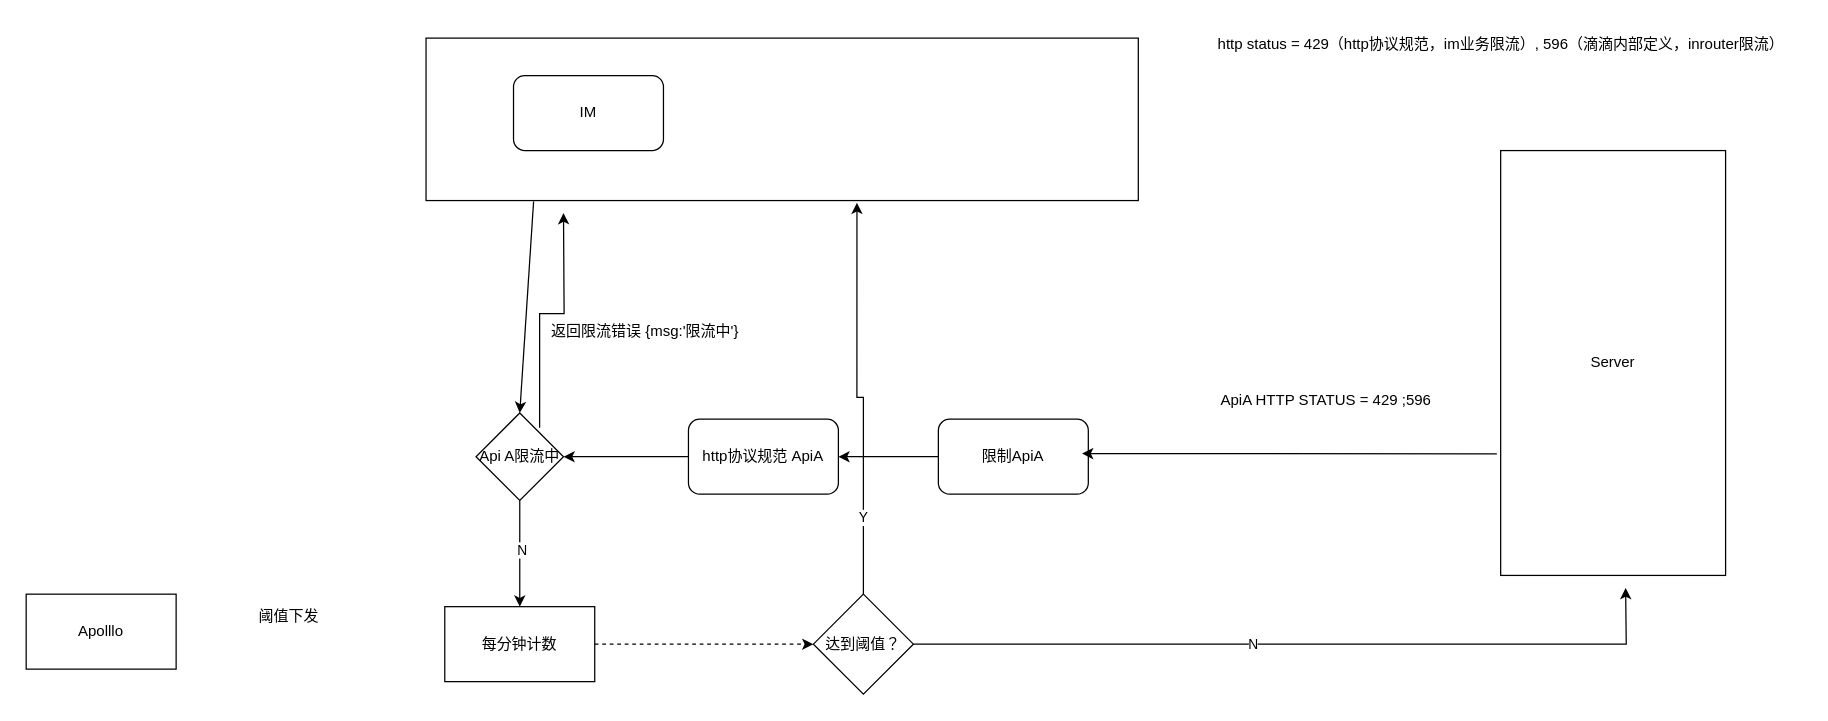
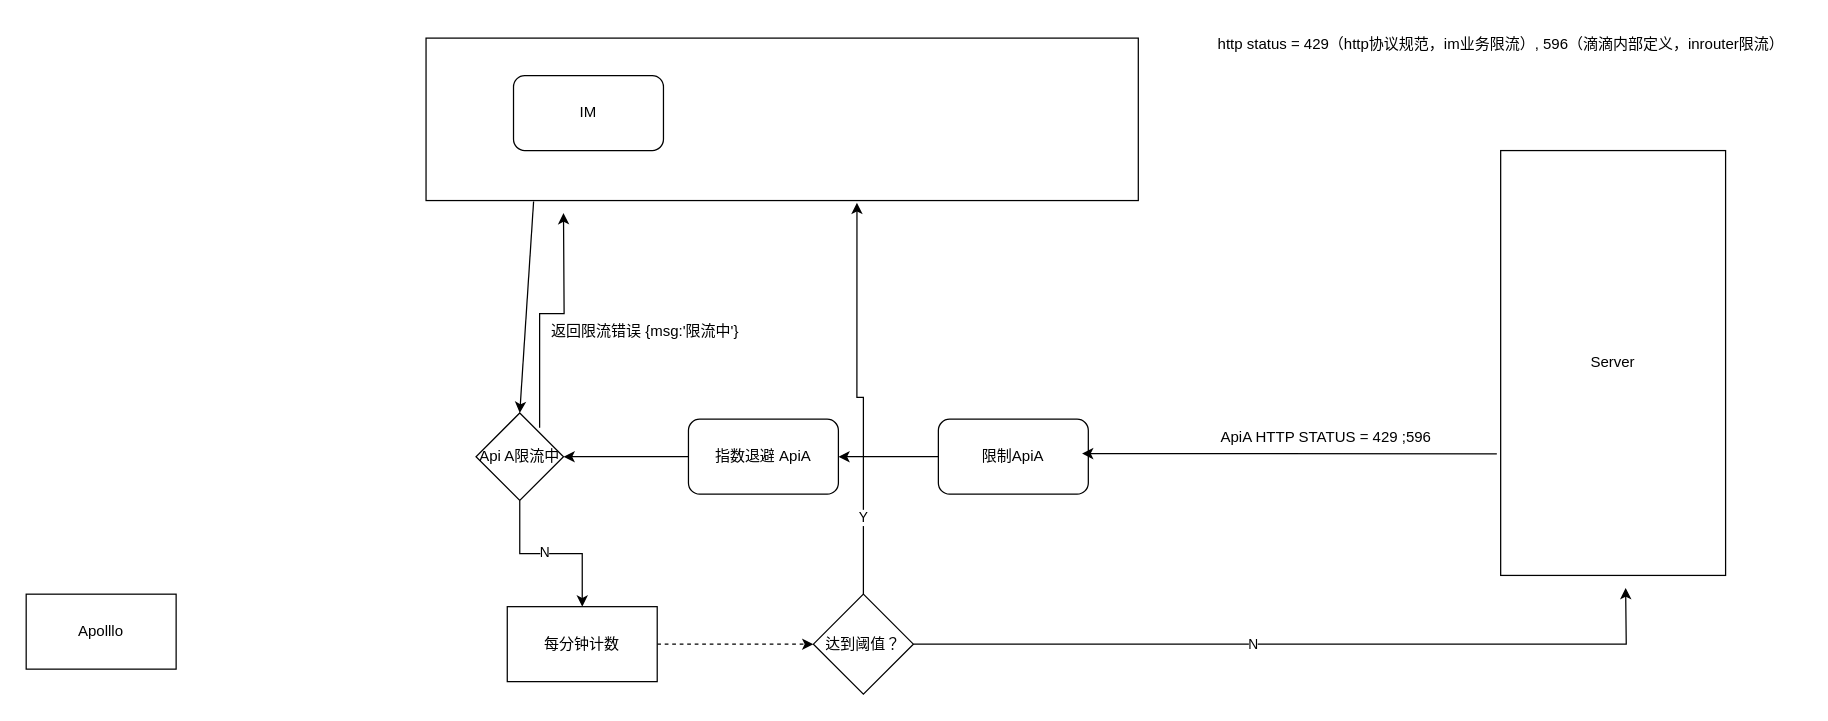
  <mxCell id="0" />
  <mxCell id="1" parent="0" />
  <mxCell id="2" value="" style="rounded=0;whiteSpace=wrap;html=1;" vertex="1" parent="1"><mxGeometry x="340" y="30" width="570" height="130" as="geometry" /></mxCell>
  <mxCell id="3" value="IM" style="rounded=1;whiteSpace=wrap;html=1;" vertex="1" parent="1"><mxGeometry x="410" y="60" width="120" height="60" as="geometry" /></mxCell>
  <mxCell id="4" value="" style="edgeStyle=orthogonalEdgeStyle;rounded=0;orthogonalLoop=1;jettySize=auto;html=1;" edge="1" parent="1" source="5"><mxGeometry relative="1" as="geometry"><mxPoint x="450" y="365" as="targetPoint" /></mxGeometry></mxCell>
- <mxCell id="5" value="http协议规范 ApiA" style="rounded=1;whiteSpace=wrap;html=1;" vertex="1" parent="1"><mxGeometry x="550" y="335" width="120" height="60" as="geometry" /></mxCell>
+ <mxCell id="5" value="指数退避 ApiA" style="rounded=1;whiteSpace=wrap;html=1;" vertex="1" parent="1"><mxGeometry x="550" y="335" width="120" height="60" as="geometry" /></mxCell>
  <mxCell id="6" value="" style="edgeStyle=orthogonalEdgeStyle;rounded=0;orthogonalLoop=1;jettySize=auto;html=1;" edge="1" parent="1" source="7" target="5"><mxGeometry relative="1" as="geometry" /></mxCell>
  <mxCell id="7" value="限制ApiA" style="rounded=1;whiteSpace=wrap;html=1;" vertex="1" parent="1"><mxGeometry x="750" y="335" width="120" height="60" as="geometry" /></mxCell>
  <mxCell id="8" value="Server" style="rounded=0;whiteSpace=wrap;html=1;" vertex="1" parent="1"><mxGeometry x="1200" y="120" width="180" height="340" as="geometry" /></mxCell>
  <mxCell id="9" value="" style="endArrow=classic;html=1;rounded=0;entryX=1;entryY=0.5;entryDx=0;entryDy=0;exitX=-0.017;exitY=0.714;exitDx=0;exitDy=0;exitPerimeter=0;" edge="1" parent="1" source="8"><mxGeometry width="50" height="50" relative="1" as="geometry"><mxPoint x="1155" y="337.5" as="sourcePoint" /><mxPoint x="865" y="362.5" as="targetPoint" /></mxGeometry></mxCell>
- <mxCell id="10" value="ApiA HTTP STATUS = 429 ;596" style="text;html=1;align=center;verticalAlign=middle;resizable=0;points=[];autosize=1;strokeColor=none;fillColor=none;" vertex="1" parent="1"><mxGeometry x="965" y="305" width="190" height="30" as="geometry" /></mxCell>
+ <mxCell id="10" value="ApiA HTTP STATUS = 429 ;596" style="text;html=1;align=center;verticalAlign=middle;resizable=0;points=[];autosize=1;strokeColor=none;fillColor=none;" vertex="1" parent="1"><mxGeometry x="965" y="335" width="190" height="30" as="geometry" /></mxCell>
  <mxCell id="11" style="edgeStyle=orthogonalEdgeStyle;rounded=0;orthogonalLoop=1;jettySize=auto;html=1;entryX=0.77;entryY=1.029;entryDx=0;entryDy=0;entryPerimeter=0;exitX=0.727;exitY=0.168;exitDx=0;exitDy=0;exitPerimeter=0;" edge="1" parent="1" source="16"><mxGeometry relative="1" as="geometry"><mxPoint x="481.1" y="341.23" as="sourcePoint" /><mxPoint x="450" y="170" as="targetPoint" /></mxGeometry></mxCell>
  <mxCell id="12" value="返回限流错误 {msg:'限流中'}" style="text;html=1;align=center;verticalAlign=middle;resizable=0;points=[];autosize=1;strokeColor=none;fillColor=none;" vertex="1" parent="1"><mxGeometry x="430" y="250" width="170" height="30" as="geometry" /></mxCell>
  <mxCell id="13" value="" style="endArrow=classic;html=1;rounded=0;entryX=0.5;entryY=0;entryDx=0;entryDy=0;exitX=0.151;exitY=1.006;exitDx=0;exitDy=0;exitPerimeter=0;" edge="1" parent="1" source="2" target="16"><mxGeometry width="50" height="50" relative="1" as="geometry"><mxPoint x="430" y="230" as="sourcePoint" /><mxPoint x="545" y="210" as="targetPoint" /></mxGeometry></mxCell>
  <mxCell id="14" value="" style="edgeStyle=orthogonalEdgeStyle;rounded=0;orthogonalLoop=1;jettySize=auto;html=1;" edge="1" parent="1" source="16" target="18"><mxGeometry relative="1" as="geometry" /></mxCell>
  <mxCell id="15" value="N" style="edgeLabel;html=1;align=center;verticalAlign=middle;resizable=0;points=[];" vertex="1" connectable="0" parent="14"><mxGeometry x="-0.087" y="1" relative="1" as="geometry"><mxPoint as="offset" /></mxGeometry></mxCell>
  <mxCell id="16" value="Api A限流中" style="rhombus;whiteSpace=wrap;html=1;" vertex="1" parent="1"><mxGeometry x="380" y="330" width="70" height="70" as="geometry" /></mxCell>
  <mxCell id="17" value="" style="edgeStyle=orthogonalEdgeStyle;rounded=0;orthogonalLoop=1;jettySize=auto;html=1;dashed=1;" edge="1" parent="1" source="18" target="23"><mxGeometry relative="1" as="geometry" /></mxCell>
- <mxCell id="18" value="每分钟计数" style="whiteSpace=wrap;html=1;" vertex="1" parent="1"><mxGeometry x="355" y="485" width="120" height="60" as="geometry" /></mxCell>
+ <mxCell id="18" value="每分钟计数" style="whiteSpace=wrap;html=1;" vertex="1" parent="1"><mxGeometry x="405" y="485" width="120" height="60" as="geometry" /></mxCell>
  <mxCell id="19" style="edgeStyle=orthogonalEdgeStyle;rounded=0;orthogonalLoop=1;jettySize=auto;html=1;entryX=0.605;entryY=1.014;entryDx=0;entryDy=0;entryPerimeter=0;" edge="1" parent="1" source="23" target="2"><mxGeometry relative="1" as="geometry"><mxPoint x="690" y="190" as="targetPoint" /></mxGeometry></mxCell>
  <mxCell id="20" value="Y" style="edgeLabel;html=1;align=center;verticalAlign=middle;resizable=0;points=[];" vertex="1" connectable="0" parent="19"><mxGeometry x="-0.609" y="1" relative="1" as="geometry"><mxPoint as="offset" /></mxGeometry></mxCell>
  <mxCell id="21" style="edgeStyle=orthogonalEdgeStyle;rounded=0;orthogonalLoop=1;jettySize=auto;html=1;" edge="1" parent="1" source="23"><mxGeometry relative="1" as="geometry"><mxPoint x="1300" y="470" as="targetPoint" /></mxGeometry></mxCell>
  <mxCell id="22" value="N" style="edgeLabel;html=1;align=center;verticalAlign=middle;resizable=0;points=[];" vertex="1" connectable="0" parent="21"><mxGeometry x="-0.12" y="1" relative="1" as="geometry"><mxPoint as="offset" /></mxGeometry></mxCell>
  <mxCell id="23" value="达到阈值？" style="rhombus;whiteSpace=wrap;html=1;" vertex="1" parent="1"><mxGeometry x="650" y="475" width="80" height="80" as="geometry" /></mxCell>
  <mxCell id="24" value="http status = 429（http协议规范，im业务限流）, 596（滴滴内部定义，inrouter限流）" style="text;html=1;align=center;verticalAlign=middle;resizable=0;points=[];autosize=1;strokeColor=none;fillColor=none;" vertex="1" parent="1"><mxGeometry x="960" y="20" width="480" height="30" as="geometry" /></mxCell>
  <mxCell id="25" value="Apolllo" style="rounded=0;whiteSpace=wrap;html=1;" vertex="1" parent="1"><mxGeometry x="20" y="475" width="120" height="60" as="geometry" /></mxCell>
- <mxCell id="26" value="阈值下发" style="text;html=1;align=center;verticalAlign=middle;resizable=0;points=[];autosize=1;strokeColor=none;fillColor=none;" vertex="1" parent="1"><mxGeometry x="195" y="478" width="70" height="30" as="geometry" /></mxCell>
